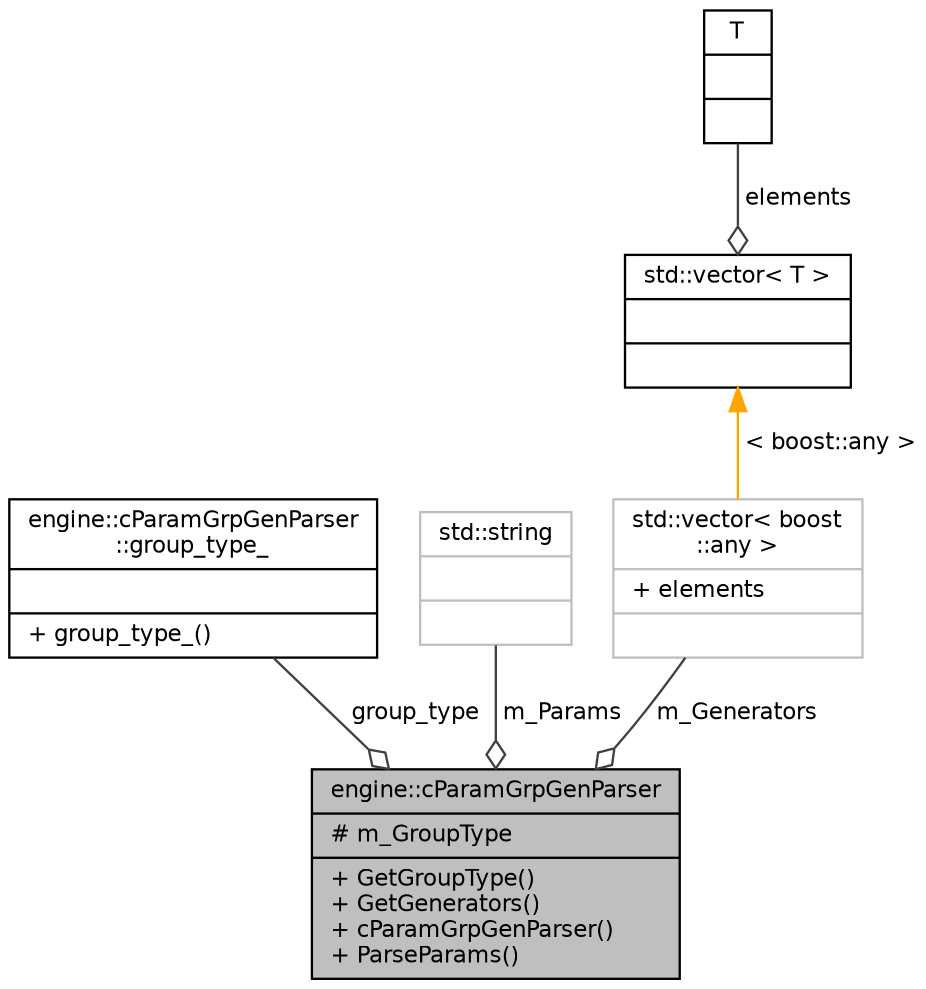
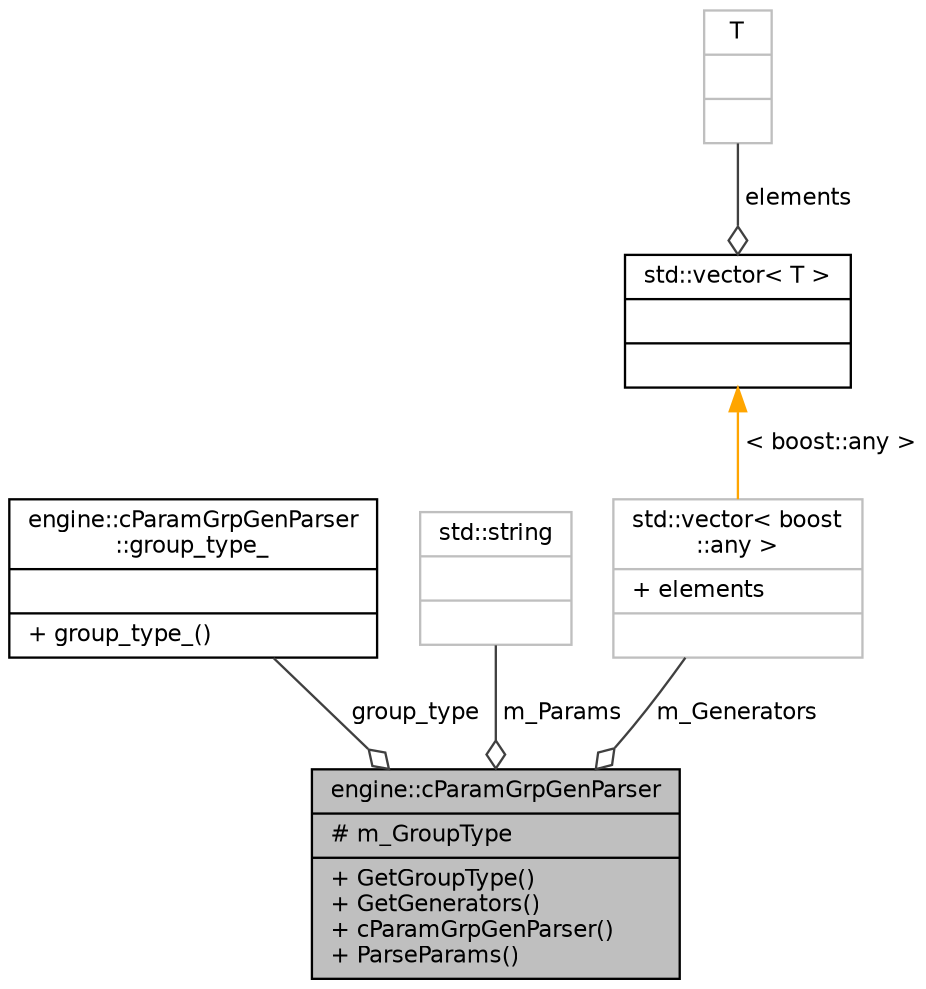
  digraph {
    node [color=black fillcolor=white fontname=Helvetica fontsize=10 shape=record style=filled]
    edge [arrowhead=odiamond color=grey25 fontname=Helvetica fontsize=10 labelfontname=Helvetica labelfontsize=10 style=solid]
    n1 [fillcolor=grey75 fontcolor=black height=0.2 label="{engine::cParamGrpGenParser\n|# m_GroupType\l|+ GetGroupType()\l+ GetGenerators()\l+ cParamGrpGenParser()\l+ ParseParams()\l}" width=0.4]
    n2 [height=0.2 label="{engine::cParamGrpGenParser\l::group_type_\n||+ group_type_()\l}" width=0.4]
    n3 [color=grey75 height=0.2 label="{std::string\n||}" width=0.4]
    n4 [color=grey75 height=0.2 label="{std::vector\< boost\l::any \>\n|+ elements\l|}" width=0.4]
    n5 [height=0.2 label="{std::vector\< T \>\n||}" width=0.4]
-   n6 [height=0.2 label="{T\n||}" width=0.4]
+   n6 [color=grey75 height=0.2 label="{T\n||}" width=0.4]
    n2 -> n1 [label=" group_type"]
    n3 -> n1 [label=" m_Params"]
    n4 -> n1 [label=" m_Generators"]
    n5 -> n4 [color=orange dir=back label=" \< boost::any \>" arrowhead=""]
    n6 -> n5 [label=" elements"]
  }
